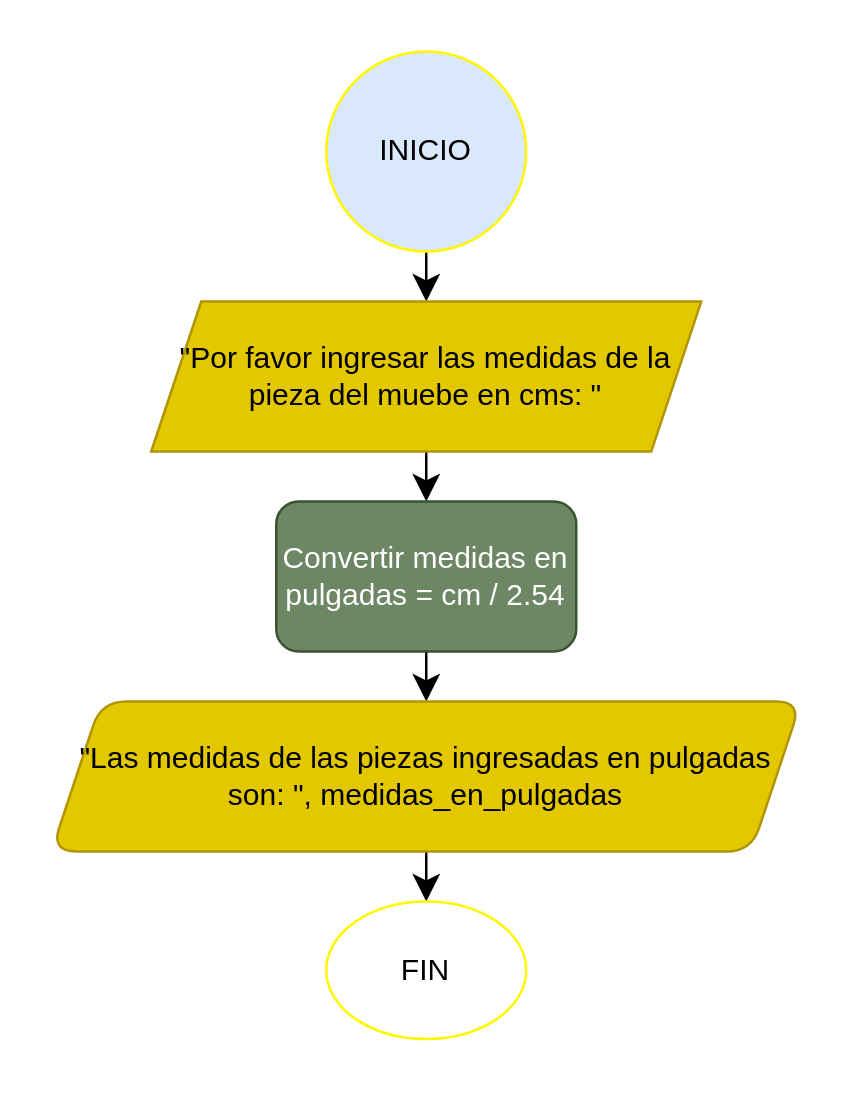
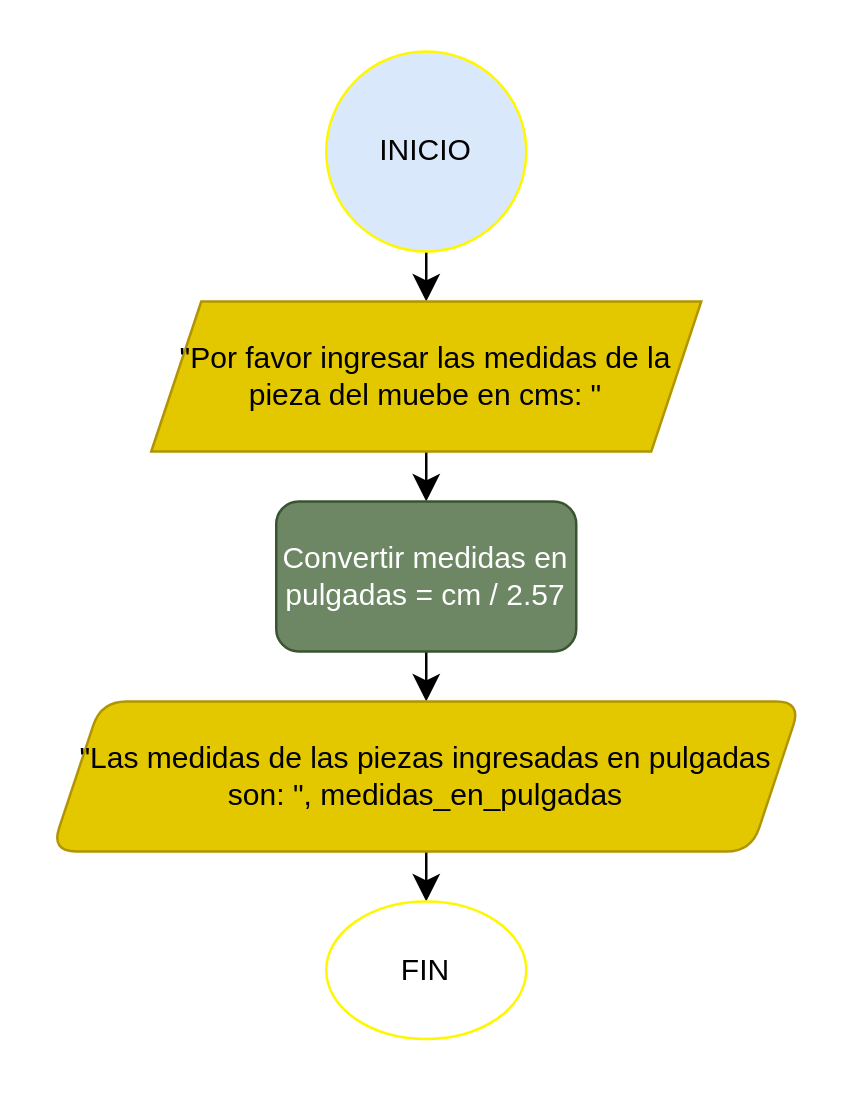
  <mxCell id="0" />
  <mxCell id="1" parent="0" />
  <mxCell id="2" value="" style="edgeStyle=none;curved=1;rounded=0;orthogonalLoop=1;jettySize=auto;html=1;fontSize=12;startSize=8;endSize=8;" edge="1" parent="1" source="3" target="5"><mxGeometry relative="1" as="geometry" /></mxCell>
  <mxCell id="3" value="INICIO" style="ellipse;whiteSpace=wrap;html=1;aspect=fixed;strokeColor=#FFF700;fillColor=#dae8fc;" vertex="1" parent="1"><mxGeometry x="130" y="20" width="80" height="80" as="geometry" /></mxCell>
  <mxCell id="4" value="" style="edgeStyle=none;curved=1;rounded=0;orthogonalLoop=1;jettySize=auto;html=1;fontSize=12;startSize=8;endSize=8;" edge="1" parent="1" source="5" target="7"><mxGeometry relative="1" as="geometry" /></mxCell>
  <mxCell id="5" value="&quot;Por favor ingresar las medidas de la pieza del muebe en cms: &quot;" style="shape=parallelogram;perimeter=parallelogramPerimeter;whiteSpace=wrap;html=1;fixedSize=1;fillColor=#e3c800;fontColor=#000000;strokeColor=#B09500;" vertex="1" parent="1"><mxGeometry x="60" y="120" width="220" height="60" as="geometry" /></mxCell>
  <mxCell id="6" value="" style="edgeStyle=none;curved=1;rounded=0;orthogonalLoop=1;jettySize=auto;html=1;fontSize=12;startSize=8;endSize=8;" edge="1" parent="1" source="7" target="9"><mxGeometry relative="1" as="geometry" /></mxCell>
- <mxCell id="7" value="Convertir medidas en pulgadas = cm / 2.54" style="rounded=1;whiteSpace=wrap;html=1;fillColor=#6d8764;fontColor=#ffffff;strokeColor=#3A5431;" vertex="1" parent="1"><mxGeometry x="110" y="200" width="120" height="60" as="geometry" /></mxCell>
+ <mxCell id="7" value="Convertir medidas en pulgadas = cm / 2.57" style="rounded=1;whiteSpace=wrap;html=1;fillColor=#6d8764;fontColor=#ffffff;strokeColor=#3A5431;" vertex="1" parent="1"><mxGeometry x="110" y="200" width="120" height="60" as="geometry" /></mxCell>
  <mxCell id="8" value="" style="edgeStyle=none;curved=1;rounded=0;orthogonalLoop=1;jettySize=auto;html=1;fontSize=12;startSize=8;endSize=8;" edge="1" parent="1" source="9" target="10"><mxGeometry relative="1" as="geometry" /></mxCell>
  <mxCell id="9" value="&quot;Las medidas de las piezas ingresadas en pulgadas son: &quot;, medidas_en_pulgadas" style="shape=parallelogram;perimeter=parallelogramPerimeter;whiteSpace=wrap;html=1;fixedSize=1;rounded=1;fillColor=#e3c800;fontColor=#000000;strokeColor=#B09500;" vertex="1" parent="1"><mxGeometry x="20" y="280" width="300" height="60" as="geometry" /></mxCell>
  <mxCell id="10" value="FIN" style="ellipse;whiteSpace=wrap;html=1;fillColor=none;strokeColor=#FFF700;fontColor=#000000;rounded=1;" vertex="1" parent="1"><mxGeometry x="130" y="360" width="80" height="55" as="geometry" /></mxCell>
